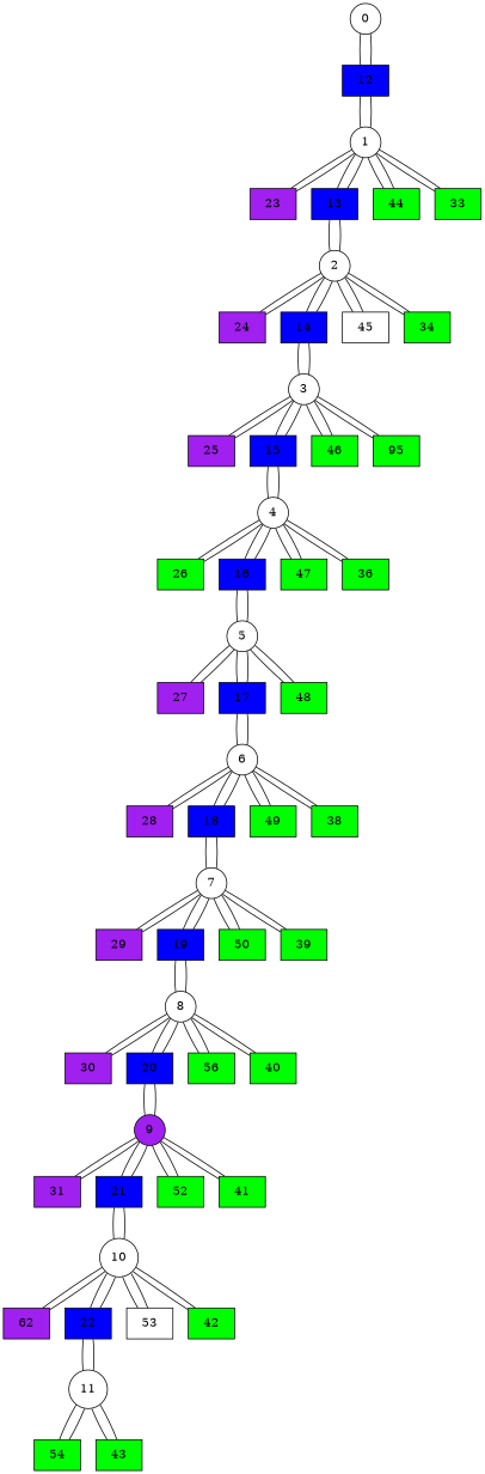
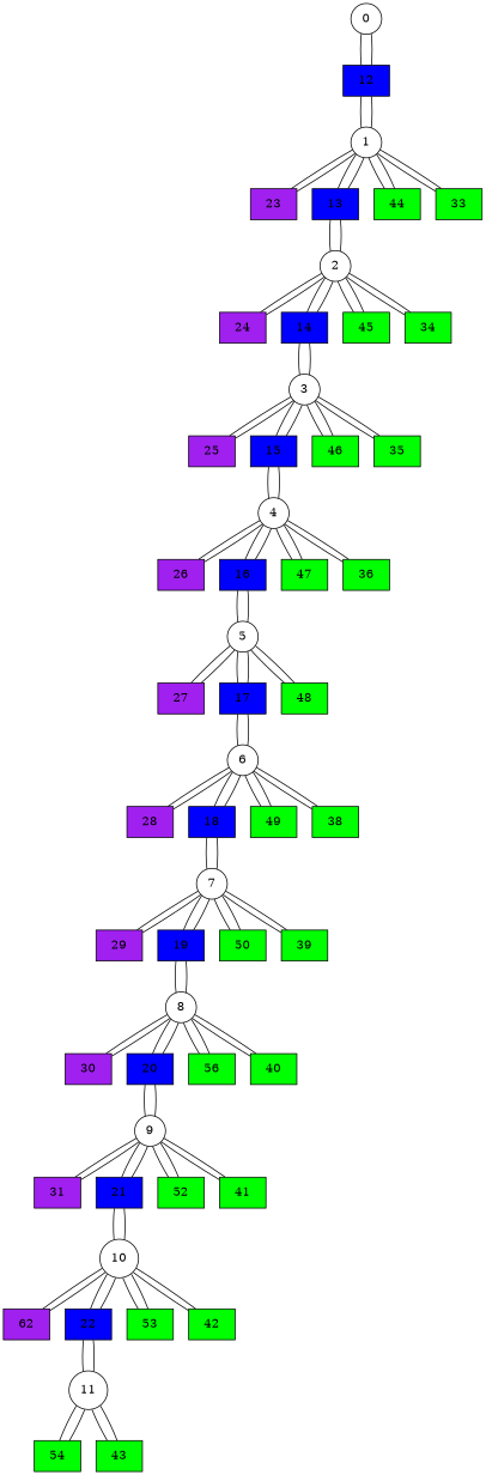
  graph {
    node [fillcolor=green shape=box style=filled]
    0 [fillcolor=white shape=circle]
    12 [fillcolor=blue]
    1 [fillcolor=white shape=circle]
    23 [fillcolor=purple]
    13 [fillcolor=blue]
    44
    33
    2 [fillcolor=white shape=circle]
    24 [fillcolor=purple]
    14 [fillcolor=blue]
-   45 [fillcolor=white]
+   45
    34
    3 [fillcolor=white shape=circle]
    25 [fillcolor=purple]
    15 [fillcolor=blue]
    46
-   35 [label=95]
+   35
    4 [fillcolor=white shape=circle]
-   26
+   26 [fillcolor=purple]
    16 [fillcolor=blue]
    47
    36
    5 [fillcolor=white shape=circle]
    27 [fillcolor=purple]
    17 [fillcolor=blue]
    48
    6 [fillcolor=white shape=circle]
    28 [fillcolor=purple]
    18 [fillcolor=blue]
    49
    38
    7 [fillcolor=white shape=circle]
    29 [fillcolor=purple]
    19 [fillcolor=blue]
    50
    39
    8 [fillcolor=white shape=circle]
    30 [fillcolor=purple]
    20 [fillcolor=blue]
    n40 [label=56]
    40
-   9 [fillcolor=purple shape=circle]
+   9 [fillcolor=white shape=circle]
    31 [fillcolor=purple]
    21 [fillcolor=blue]
    52
    41
    10 [fillcolor=white shape=circle]
    n48 [fillcolor=purple label=62]
    22 [fillcolor=blue]
-   53 [fillcolor=white]
+   53
    42
    11 [fillcolor=white shape=circle]
    54
    43
    0 -- 12
    12 -- 0
    12 -- 1
    1 -- 12
    1 -- 23
    1 -- 13
    1 -- 44
    1 -- 33
    23 -- 1
    13 -- 1
    13 -- 2
    44 -- 1
    33 -- 1
    2 -- 13
    2 -- 24
    2 -- 14
    2 -- 45
    2 -- 34
    24 -- 2
    14 -- 2
    14 -- 3
    45 -- 2
    34 -- 2
    3 -- 14
    3 -- 25
    3 -- 15
    3 -- 46
    3 -- 35
    25 -- 3
    15 -- 3
    15 -- 4
    46 -- 3
    35 -- 3
    4 -- 15
    4 -- 26
    4 -- 16
    4 -- 47
    4 -- 36
    26 -- 4
    16 -- 4
    16 -- 5
    47 -- 4
    36 -- 4
    5 -- 16
    5 -- 27
    5 -- 17
    5 -- 48
    27 -- 5
    17 -- 5
    17 -- 6
    48 -- 5
    6 -- 17
    6 -- 28
    6 -- 18
    6 -- 49
    6 -- 38
    28 -- 6
    18 -- 6
    18 -- 7
    49 -- 6
    38 -- 6
    7 -- 18
    7 -- 29
    7 -- 19
    7 -- 50
    7 -- 39
    29 -- 7
    19 -- 7
    19 -- 8
    50 -- 7
    39 -- 7
    8 -- 19
    8 -- 30
    8 -- 20
    8 -- n40
    8 -- 40
    30 -- 8
    20 -- 8
    20 -- 9
    n40 -- 8
    40 -- 8
    9 -- 20
    9 -- 31
    9 -- 21
    9 -- 52
    9 -- 41
    31 -- 9
    21 -- 9
    21 -- 10
    52 -- 9
    41 -- 9
    10 -- 21
    10 -- n48
    10 -- 22
    10 -- 53
    10 -- 42
    n48 -- 10
    22 -- 10
    22 -- 11
    53 -- 10
    42 -- 10
    11 -- 22
    11 -- 54
    11 -- 43
    54 -- 11
    43 -- 11
  }
